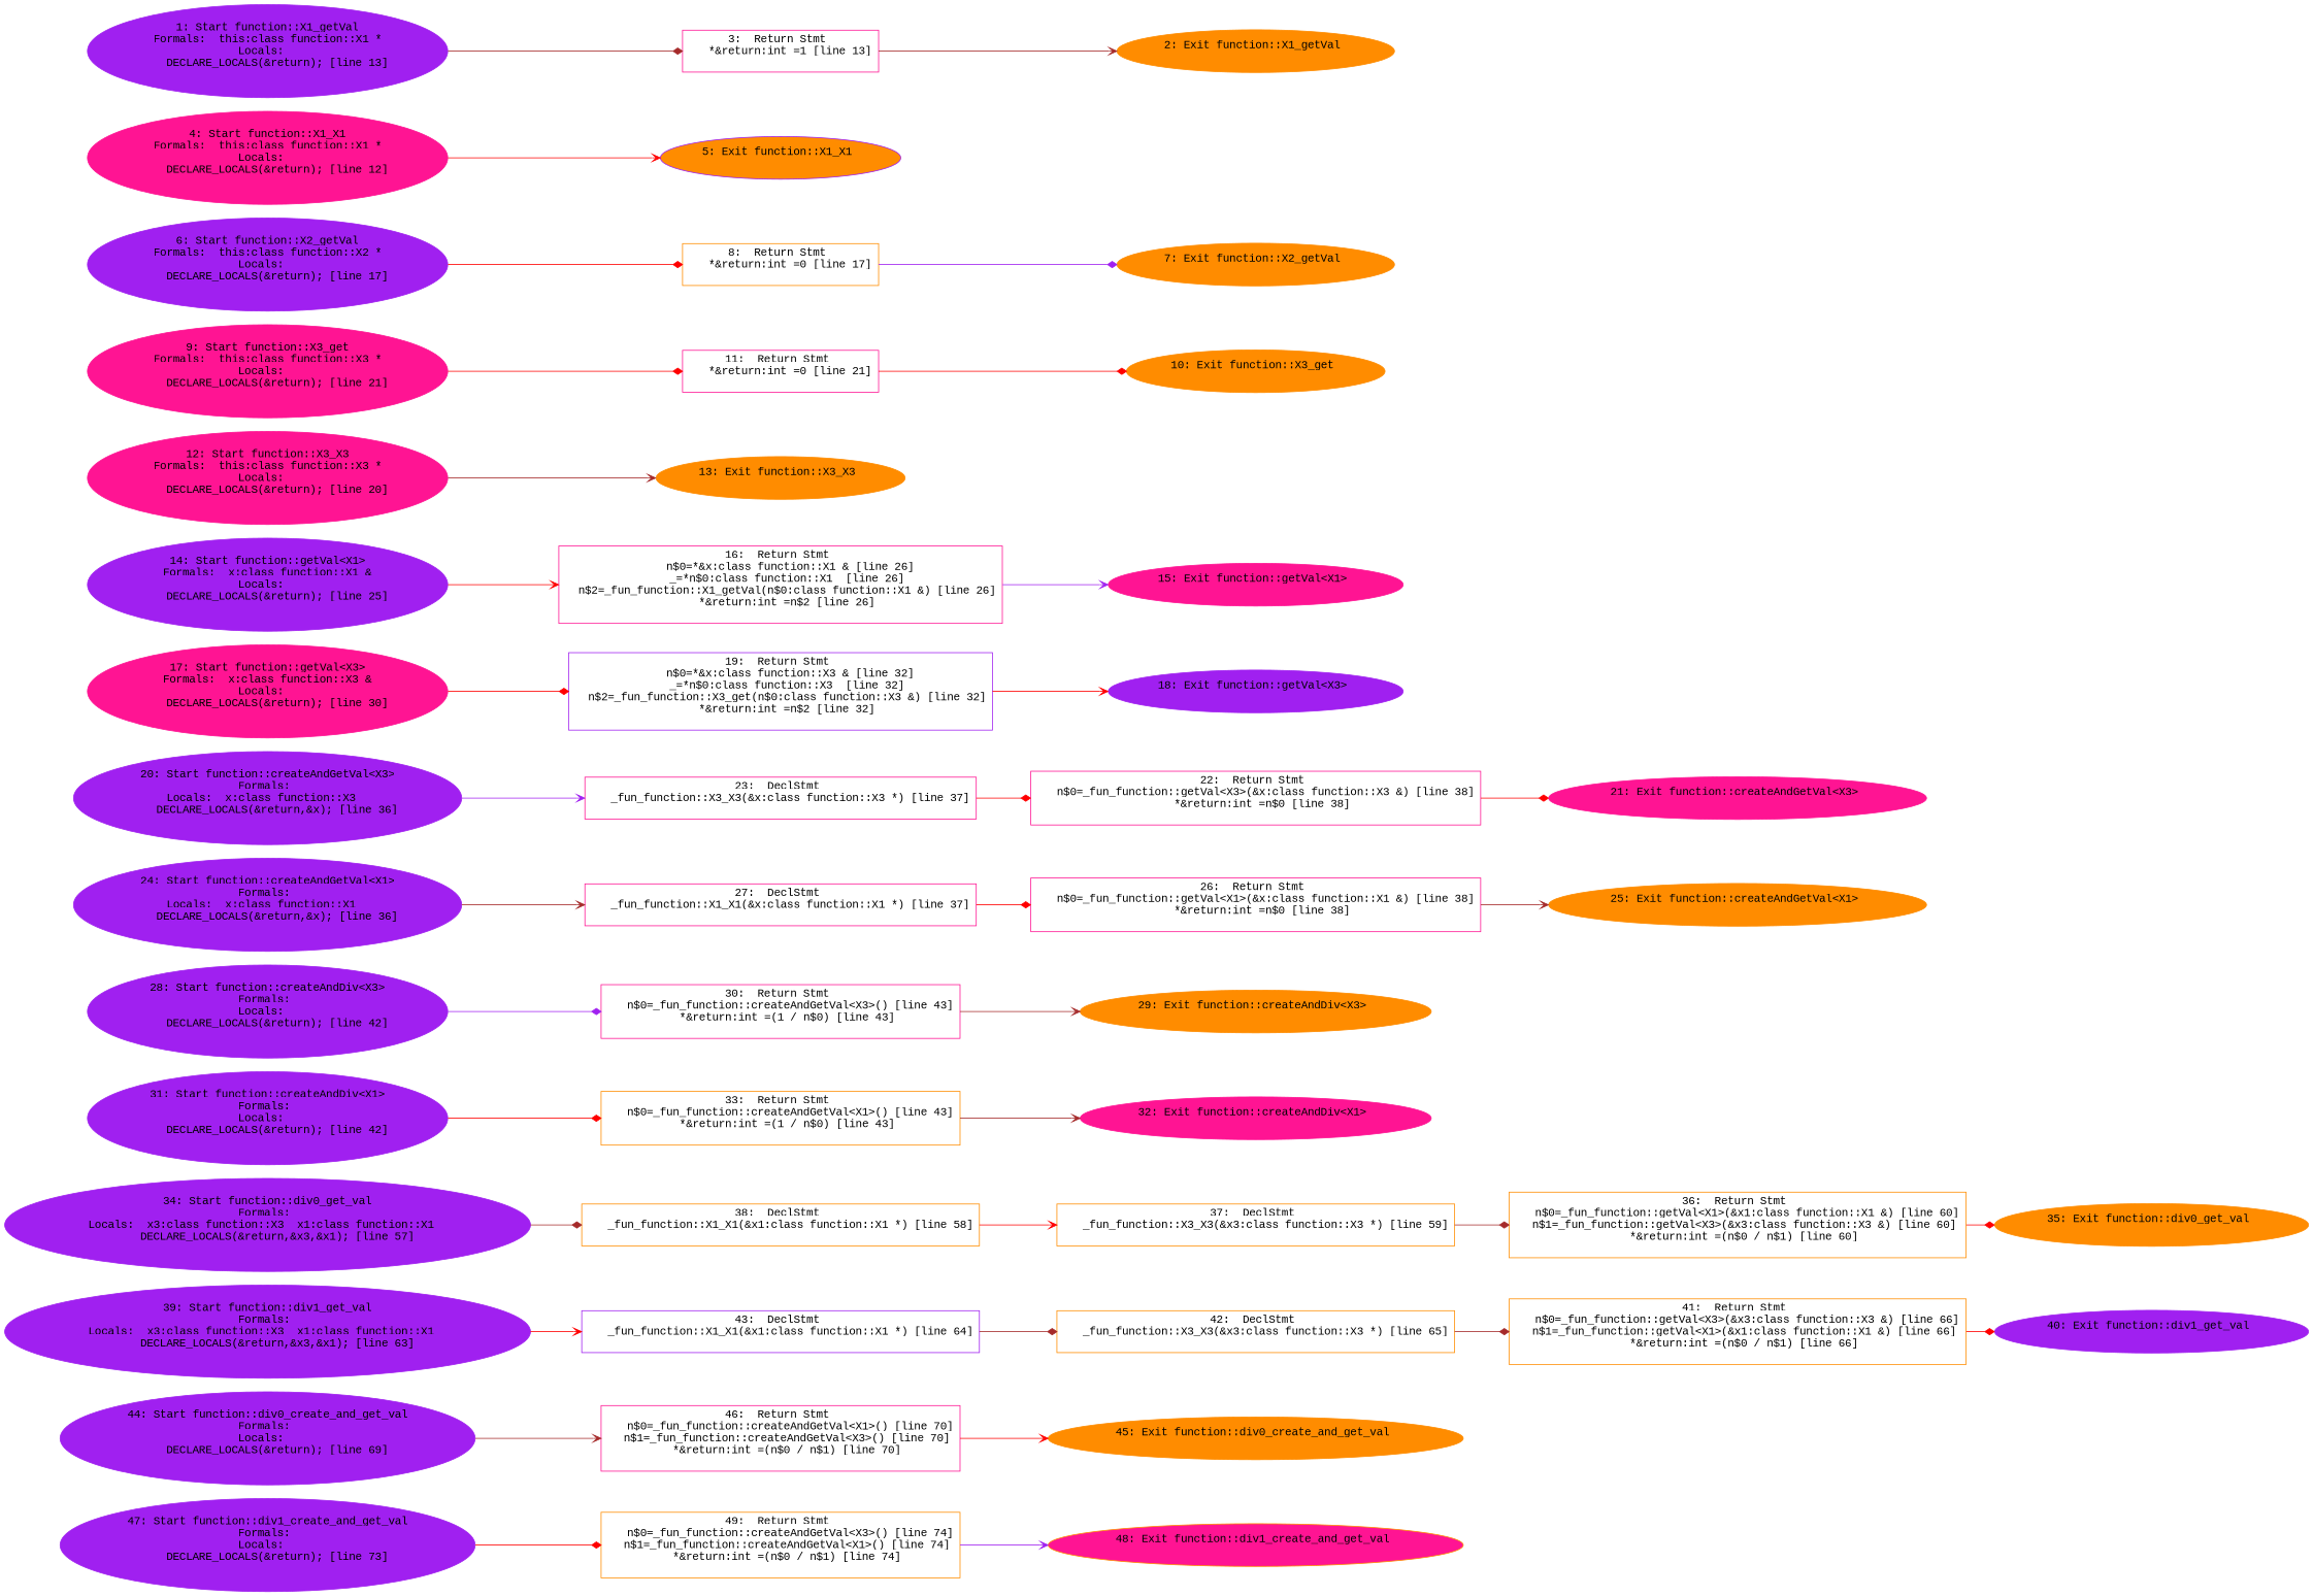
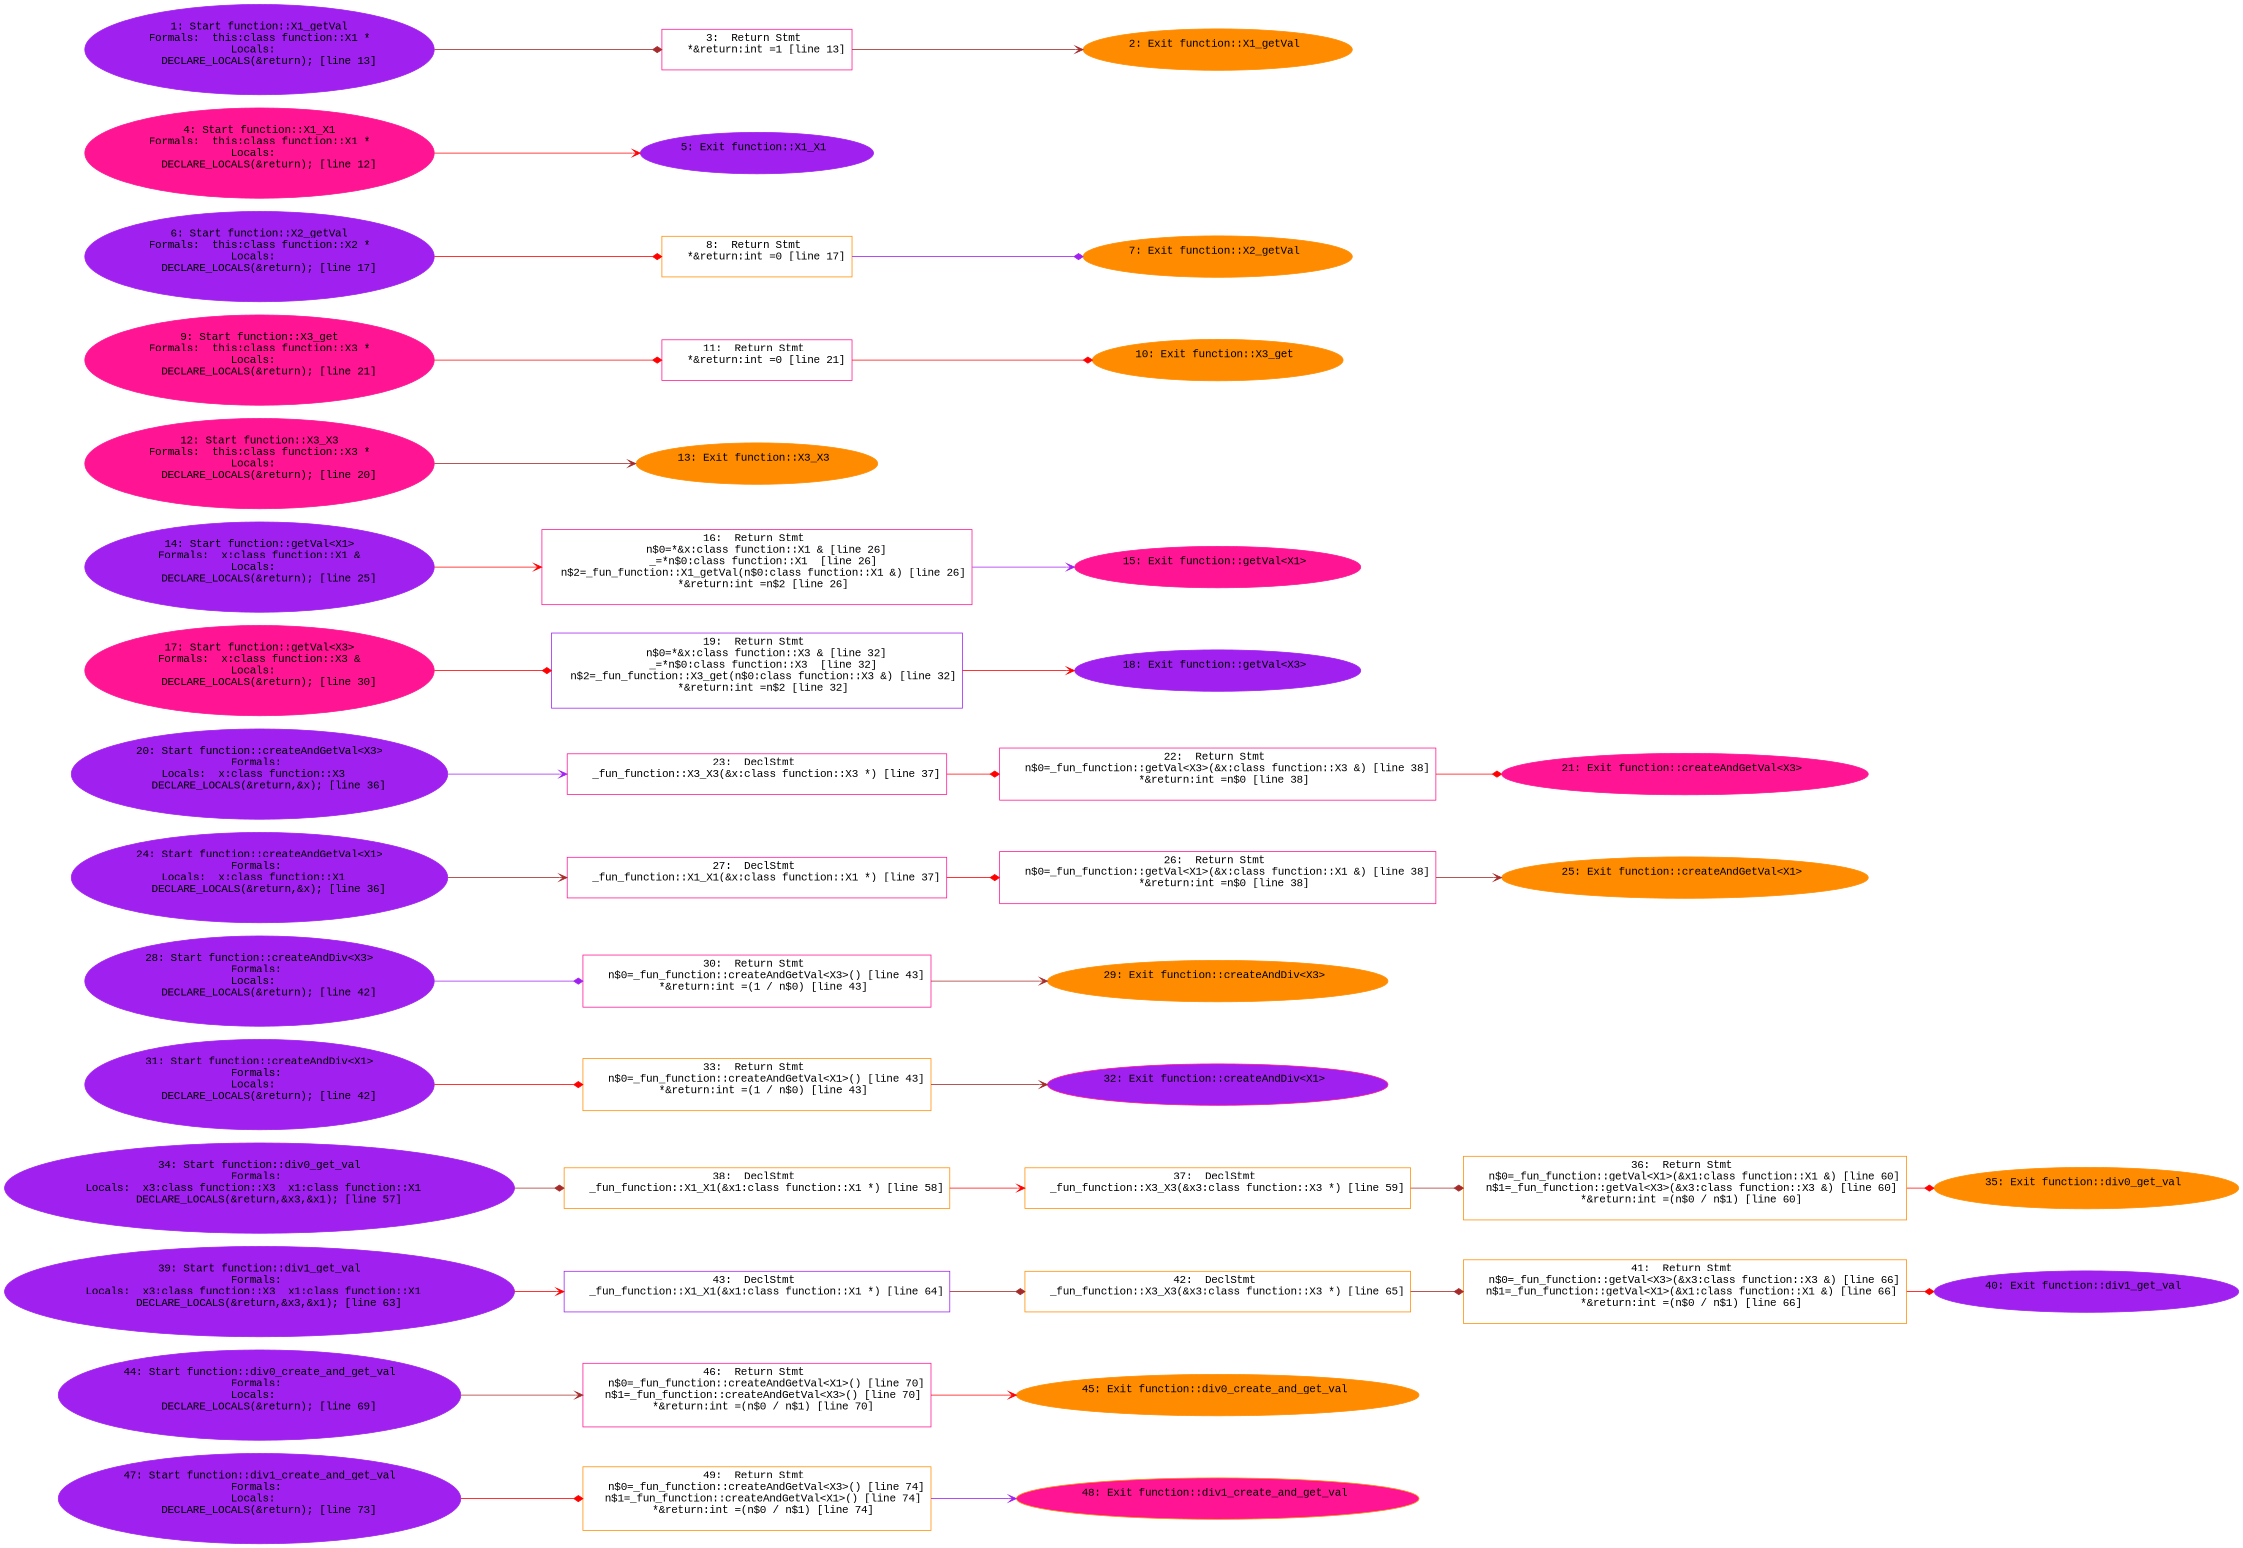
  digraph {
    fontname="Liberation Mono"
    rankdir=LR
    node [color=darkorange fontname="Liberation Mono" style=filled]
    edge [arrowhead=diamond color=red fontname="Liberation Mono"]
    n1 [label="49:  Return Stmt \n   n$0=_fun_function::createAndGetVal<X3>() [line 74]\n  n$1=_fun_function::createAndGetVal<X1>() [line 74]\n  *&return:int =(n$0 / n$1) [line 74]\n " shape=box style=""]
    n2 [fillcolor=deeppink label="48: Exit function::div1_create_and_get_val \n  "]
    n3 [color=purple label="47: Start function::div1_create_and_get_val\nFormals: \nLocals:  \n   DECLARE_LOCALS(&return); [line 73]\n "]
    n4 [color=deeppink label="46:  Return Stmt \n   n$0=_fun_function::createAndGetVal<X1>() [line 70]\n  n$1=_fun_function::createAndGetVal<X3>() [line 70]\n  *&return:int =(n$0 / n$1) [line 70]\n " shape=box style=""]
    n5 [label="45: Exit function::div0_create_and_get_val \n  "]
    n6 [color=purple label="44: Start function::div0_create_and_get_val\nFormals: \nLocals:  \n   DECLARE_LOCALS(&return); [line 69]\n "]
    n7 [color=purple label="43:  DeclStmt \n   _fun_function::X1_X1(&x1:class function::X1 *) [line 64]\n " shape=box style=""]
    n8 [label="42:  DeclStmt \n   _fun_function::X3_X3(&x3:class function::X3 *) [line 65]\n " shape=box style=""]
    n9 [label="41:  Return Stmt \n   n$0=_fun_function::getVal<X3>(&x3:class function::X3 &) [line 66]\n  n$1=_fun_function::getVal<X1>(&x1:class function::X1 &) [line 66]\n  *&return:int =(n$0 / n$1) [line 66]\n " shape=box style=""]
    n10 [color=purple label="40: Exit function::div1_get_val \n  "]
    n11 [color=purple label="39: Start function::div1_get_val\nFormals: \nLocals:  x3:class function::X3  x1:class function::X1  \n   DECLARE_LOCALS(&return,&x3,&x1); [line 63]\n "]
    n12 [label="38:  DeclStmt \n   _fun_function::X1_X1(&x1:class function::X1 *) [line 58]\n " shape=box style=""]
    n13 [label="37:  DeclStmt \n   _fun_function::X3_X3(&x3:class function::X3 *) [line 59]\n " shape=box style=""]
    n14 [label="36:  Return Stmt \n   n$0=_fun_function::getVal<X1>(&x1:class function::X1 &) [line 60]\n  n$1=_fun_function::getVal<X3>(&x3:class function::X3 &) [line 60]\n  *&return:int =(n$0 / n$1) [line 60]\n " shape=box style=""]
    n15 [label="35: Exit function::div0_get_val \n  "]
    n16 [color=purple label="34: Start function::div0_get_val\nFormals: \nLocals:  x3:class function::X3  x1:class function::X1  \n   DECLARE_LOCALS(&return,&x3,&x1); [line 57]\n "]
    n17 [label="33:  Return Stmt \n   n$0=_fun_function::createAndGetVal<X1>() [line 43]\n  *&return:int =(1 / n$0) [line 43]\n " shape=box style=""]
-   n18 [color=deeppink label="32: Exit function::createAndDiv<X1> \n  "]
+   n18 [color=deeppink label="32: Exit function::createAndDiv<X1> \n  " fillcolor=purple]
    n19 [color=purple label="31: Start function::createAndDiv<X1>\nFormals: \nLocals:  \n   DECLARE_LOCALS(&return); [line 42]\n "]
    n20 [color=deeppink label="30:  Return Stmt \n   n$0=_fun_function::createAndGetVal<X3>() [line 43]\n  *&return:int =(1 / n$0) [line 43]\n " shape=box style=""]
    n21 [label="29: Exit function::createAndDiv<X3> \n  "]
    n22 [color=purple label="28: Start function::createAndDiv<X3>\nFormals: \nLocals:  \n   DECLARE_LOCALS(&return); [line 42]\n "]
    n23 [color=deeppink label="27:  DeclStmt \n   _fun_function::X1_X1(&x:class function::X1 *) [line 37]\n " shape=box style=""]
    n24 [color=deeppink label="26:  Return Stmt \n   n$0=_fun_function::getVal<X1>(&x:class function::X1 &) [line 38]\n  *&return:int =n$0 [line 38]\n " shape=box style=""]
    n25 [label="25: Exit function::createAndGetVal<X1> \n  "]
    n26 [color=purple label="24: Start function::createAndGetVal<X1>\nFormals: \nLocals:  x:class function::X1  \n   DECLARE_LOCALS(&return,&x); [line 36]\n "]
    n27 [color=deeppink label="23:  DeclStmt \n   _fun_function::X3_X3(&x:class function::X3 *) [line 37]\n " shape=box style=""]
    n28 [color=deeppink label="22:  Return Stmt \n   n$0=_fun_function::getVal<X3>(&x:class function::X3 &) [line 38]\n  *&return:int =n$0 [line 38]\n " shape=box style=""]
    n29 [color=deeppink label="21: Exit function::createAndGetVal<X3> \n  "]
    n30 [color=purple label="20: Start function::createAndGetVal<X3>\nFormals: \nLocals:  x:class function::X3  \n   DECLARE_LOCALS(&return,&x); [line 36]\n "]
    n31 [color=purple label="19:  Return Stmt \n   n$0=*&x:class function::X3 & [line 32]\n  _=*n$0:class function::X3  [line 32]\n  n$2=_fun_function::X3_get(n$0:class function::X3 &) [line 32]\n  *&return:int =n$2 [line 32]\n " shape=box style=""]
    n32 [color=purple label="18: Exit function::getVal<X3> \n  "]
    n33 [color=deeppink label="17: Start function::getVal<X3>\nFormals:  x:class function::X3 &\nLocals:  \n   DECLARE_LOCALS(&return); [line 30]\n "]
    n34 [color=deeppink label="16:  Return Stmt \n   n$0=*&x:class function::X1 & [line 26]\n  _=*n$0:class function::X1  [line 26]\n  n$2=_fun_function::X1_getVal(n$0:class function::X1 &) [line 26]\n  *&return:int =n$2 [line 26]\n " shape=box style=""]
    n35 [color=deeppink label="15: Exit function::getVal<X1> \n  "]
    n36 [color=purple label="14: Start function::getVal<X1>\nFormals:  x:class function::X1 &\nLocals:  \n   DECLARE_LOCALS(&return); [line 25]\n "]
    n37 [label="13: Exit function::X3_X3 \n  "]
    n38 [color=deeppink label="12: Start function::X3_X3\nFormals:  this:class function::X3 *\nLocals:  \n   DECLARE_LOCALS(&return); [line 20]\n "]
    n39 [color=deeppink label="11:  Return Stmt \n   *&return:int =0 [line 21]\n " shape=box style=""]
    n40 [label="10: Exit function::X3_get \n  "]
    n41 [color=deeppink label="9: Start function::X3_get\nFormals:  this:class function::X3 *\nLocals:  \n   DECLARE_LOCALS(&return); [line 21]\n "]
    n42 [label="8:  Return Stmt \n   *&return:int =0 [line 17]\n " shape=box style=""]
    n43 [label="7: Exit function::X2_getVal \n  "]
    n44 [color=purple label="6: Start function::X2_getVal\nFormals:  this:class function::X2 *\nLocals:  \n   DECLARE_LOCALS(&return); [line 17]\n "]
-   n45 [color=purple label="5: Exit function::X1_X1 \n  " fillcolor=darkorange]
+   n45 [color=purple label="5: Exit function::X1_X1 \n  "]
    n46 [color=deeppink label="4: Start function::X1_X1\nFormals:  this:class function::X1 *\nLocals:  \n   DECLARE_LOCALS(&return); [line 12]\n "]
    n47 [color=deeppink label="3:  Return Stmt \n   *&return:int =1 [line 13]\n " shape=box style=""]
    n48 [label="2: Exit function::X1_getVal \n  "]
    n49 [color=purple label="1: Start function::X1_getVal\nFormals:  this:class function::X1 *\nLocals:  \n   DECLARE_LOCALS(&return); [line 13]\n "]
    n1 -> n2 [arrowhead=vee color=purple]
    n3 -> n1
    n4 -> n5 [arrowhead=vee]
    n6 -> n4 [arrowhead=vee color=brown]
    n7 -> n8 [color=brown]
    n8 -> n9 [color=brown]
    n9 -> n10
    n11 -> n7 [arrowhead=vee]
    n12 -> n13 [arrowhead=vee]
    n13 -> n14 [color=brown]
    n14 -> n15
    n16 -> n12 [color=brown]
    n17 -> n18 [arrowhead=vee color=brown]
    n19 -> n17
    n20 -> n21 [arrowhead=vee color=brown]
    n22 -> n20 [color=purple]
    n23 -> n24
    n24 -> n25 [arrowhead=vee color=brown]
    n26 -> n23 [arrowhead=vee color=brown]
    n27 -> n28
    n28 -> n29
    n30 -> n27 [arrowhead=vee color=purple]
    n31 -> n32 [arrowhead=vee]
    n33 -> n31
    n34 -> n35 [arrowhead=vee color=purple]
    n36 -> n34 [arrowhead=vee]
    n38 -> n37 [arrowhead=vee color=brown]
    n39 -> n40
    n41 -> n39
    n42 -> n43 [color=purple]
    n44 -> n42
    n46 -> n45 [arrowhead=vee]
    n47 -> n48 [arrowhead=vee color=brown]
    n49 -> n47 [color=brown]
  }
